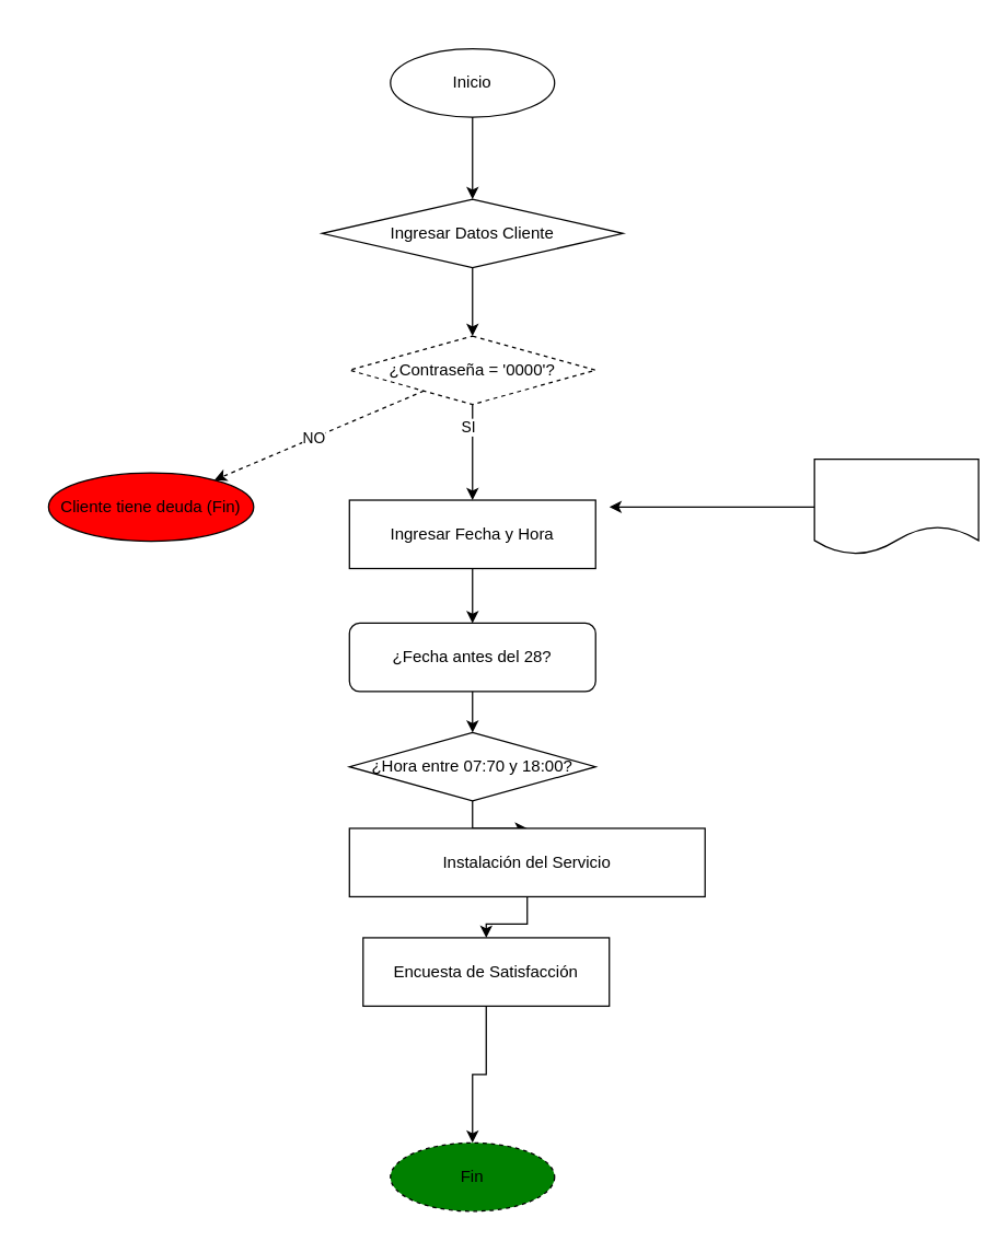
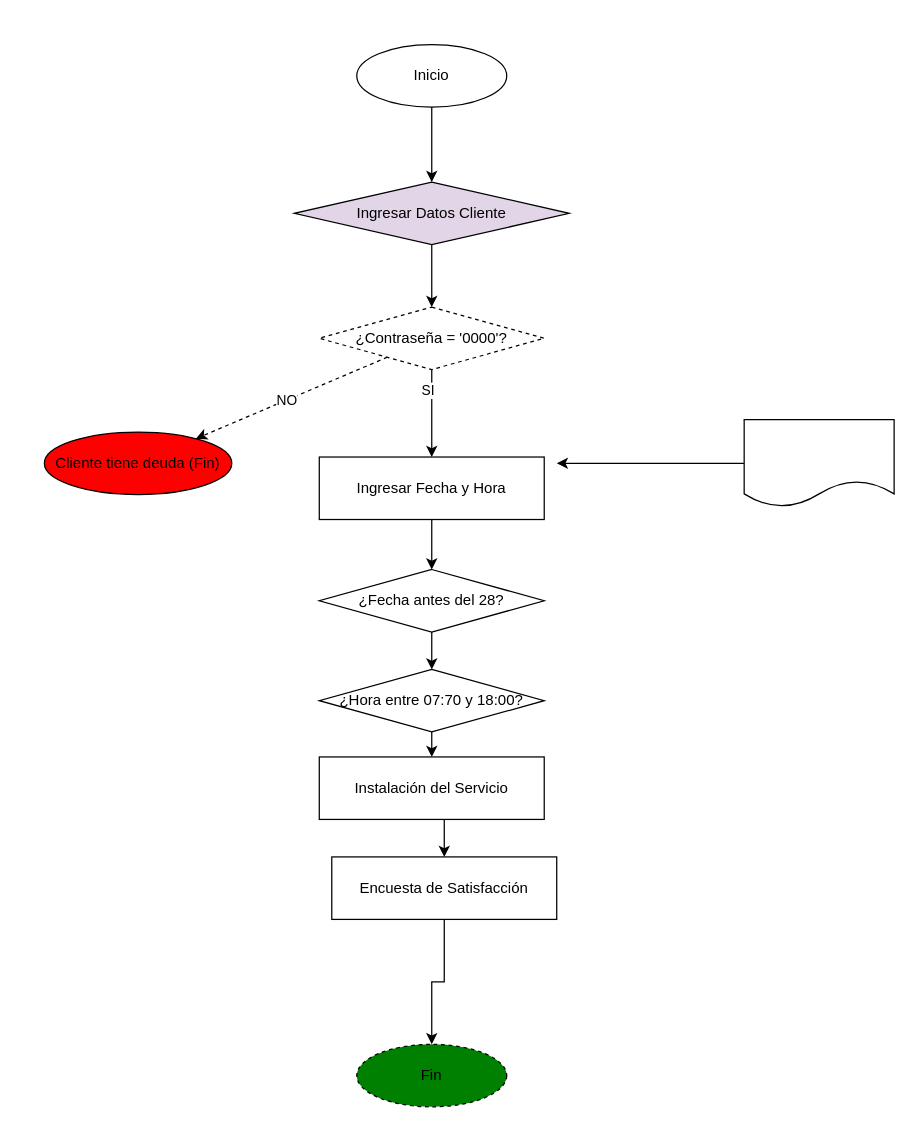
  <mxCell id="0" />
  <mxCell id="1" parent="0" />
  <mxCell id="2" style="edgeStyle=orthogonalEdgeStyle;rounded=0;orthogonalLoop=1;jettySize=auto;html=1;exitX=0.5;exitY=1;exitDx=0;exitDy=0;" parent="1" source="3" target="5" edge="1"><mxGeometry relative="1" as="geometry" /></mxCell>
  <mxCell id="3" value="Inicio" style="ellipse;whiteSpace=wrap;html=1;" parent="1" vertex="1"><mxGeometry x="270" y="20" width="120" height="50" as="geometry" /></mxCell>
  <mxCell id="4" style="edgeStyle=orthogonalEdgeStyle;rounded=0;orthogonalLoop=1;jettySize=auto;html=1;exitX=0.5;exitY=1;exitDx=0;exitDy=0;entryX=0.5;entryY=0;entryDx=0;entryDy=0;" parent="1" source="5" target="8" edge="1"><mxGeometry relative="1" as="geometry" /></mxCell>
- <mxCell id="5" value="Ingresar Datos Cliente" style="rhombus;whiteSpace=wrap;html=1;" parent="1" vertex="1"><mxGeometry x="220" y="130" width="220" height="50" as="geometry" /></mxCell>
+ <mxCell id="5" value="Ingresar Datos Cliente" style="rhombus;whiteSpace=wrap;html=1;fillColor=#e1d5e7;" parent="1" vertex="1"><mxGeometry x="220" y="130" width="220" height="50" as="geometry" /></mxCell>
  <mxCell id="6" style="edgeStyle=orthogonalEdgeStyle;rounded=0;orthogonalLoop=1;jettySize=auto;html=1;exitX=0.5;exitY=1;exitDx=0;exitDy=0;entryX=0.5;entryY=0;entryDx=0;entryDy=0;" parent="1" source="8" target="11" edge="1"><mxGeometry relative="1" as="geometry" /></mxCell>
  <mxCell id="7" value="SI" style="edgeLabel;html=1;align=center;verticalAlign=middle;resizable=0;points=[];" parent="6" vertex="1" connectable="0"><mxGeometry x="-0.533" y="-4" relative="1" as="geometry"><mxPoint as="offset" /></mxGeometry></mxCell>
  <mxCell id="8" value="¿Contraseña = '0000'?" style="rhombus;whiteSpace=wrap;html=1;dashed=1;" parent="1" vertex="1"><mxGeometry x="240" y="230" width="180" height="50" as="geometry" /></mxCell>
  <mxCell id="9" value="Cliente tiene deuda (Fin)" style="ellipse;whiteSpace=wrap;html=1;fillColor=red;" parent="1" vertex="1"><mxGeometry x="20" y="330" width="150" height="50" as="geometry" /></mxCell>
  <mxCell id="10" style="edgeStyle=orthogonalEdgeStyle;rounded=0;orthogonalLoop=1;jettySize=auto;html=1;exitX=0.5;exitY=1;exitDx=0;exitDy=0;entryX=0.5;entryY=0;entryDx=0;entryDy=0;" parent="1" source="11" target="13" edge="1"><mxGeometry relative="1" as="geometry" /></mxCell>
  <mxCell id="11" value="Ingresar Fecha y Hora" style="rectangle;whiteSpace=wrap;html=1;" parent="1" vertex="1"><mxGeometry x="240" y="350" width="180" height="50" as="geometry" /></mxCell>
  <mxCell id="12" style="edgeStyle=orthogonalEdgeStyle;rounded=0;orthogonalLoop=1;jettySize=auto;html=1;exitX=0.5;exitY=1;exitDx=0;exitDy=0;entryX=0.5;entryY=0;entryDx=0;entryDy=0;" parent="1" source="13" target="15" edge="1"><mxGeometry relative="1" as="geometry" /></mxCell>
- <mxCell id="13" value="¿Fecha antes del 28?" style="whiteSpace=wrap;html=1;rounded=1;" parent="1" vertex="1"><mxGeometry x="240" y="440" width="180" height="50" as="geometry" /></mxCell>
+ <mxCell id="13" value="¿Fecha antes del 28?" style="rhombus;whiteSpace=wrap;html=1;" parent="1" vertex="1"><mxGeometry x="240" y="440" width="180" height="50" as="geometry" /></mxCell>
  <mxCell id="14" style="edgeStyle=orthogonalEdgeStyle;rounded=0;orthogonalLoop=1;jettySize=auto;html=1;exitX=0.5;exitY=1;exitDx=0;exitDy=0;entryX=0.5;entryY=0;entryDx=0;entryDy=0;" parent="1" source="15" target="17" edge="1"><mxGeometry relative="1" as="geometry" /></mxCell>
  <mxCell id="15" value="¿Hora entre 07:70 y 18:00?" style="rhombus;whiteSpace=wrap;html=1;" parent="1" vertex="1"><mxGeometry x="240" y="520" width="180" height="50" as="geometry" /></mxCell>
  <mxCell id="16" style="edgeStyle=orthogonalEdgeStyle;rounded=0;orthogonalLoop=1;jettySize=auto;html=1;exitX=0.5;exitY=1;exitDx=0;exitDy=0;entryX=0.5;entryY=0;entryDx=0;entryDy=0;" parent="1" source="17" target="19" edge="1"><mxGeometry relative="1" as="geometry" /></mxCell>
- <mxCell id="17" value="Instalación del Servicio" style="rectangle;whiteSpace=wrap;html=1;" parent="1" vertex="1"><mxGeometry x="240" y="590" width="260" height="50" as="geometry" /></mxCell>
+ <mxCell id="17" value="Instalación del Servicio" style="rectangle;whiteSpace=wrap;html=1;" parent="1" vertex="1"><mxGeometry x="240" y="590" width="180" height="50" as="geometry" /></mxCell>
  <mxCell id="18" style="edgeStyle=orthogonalEdgeStyle;rounded=0;orthogonalLoop=1;jettySize=auto;html=1;exitX=0.5;exitY=1;exitDx=0;exitDy=0;entryX=0.5;entryY=0;entryDx=0;entryDy=0;" parent="1" source="19" target="20" edge="1"><mxGeometry relative="1" as="geometry" /></mxCell>
  <mxCell id="19" value="Encuesta de Satisfacción" style="rectangle;whiteSpace=wrap;html=1;" parent="1" vertex="1"><mxGeometry x="250" y="670" width="180" height="50" as="geometry" /></mxCell>
  <mxCell id="20" value="Fin" style="ellipse;whiteSpace=wrap;html=1;fillColor=green;dashed=1;" parent="1" vertex="1"><mxGeometry x="270" y="820" width="120" height="50" as="geometry" /></mxCell>
  <mxCell id="21" parent="1" source="3" target="5" edge="1" />
  <mxCell id="22" parent="1" source="5" target="8" edge="1" />
  <mxCell id="23" parent="1" source="8" target="9" edge="1" style="dashed=1;"><mxGeometry relative="1" as="geometry" /></mxCell>
  <mxCell id="24" value="NO" style="edgeLabel;html=1;align=center;verticalAlign=middle;resizable=0;points=[];" parent="23" vertex="1" connectable="0"><mxGeometry x="0.056" relative="1" as="geometry"><mxPoint as="offset" /></mxGeometry></mxCell>
  <mxCell id="25" parent="1" source="8" target="11" edge="1" />
  <mxCell id="26" parent="1" source="11" target="13" edge="1" />
  <mxCell id="27" parent="1" source="13" target="15" edge="1" />
  <mxCell id="28" parent="1" source="15" target="17" edge="1" />
  <mxCell id="29" parent="1" source="17" target="19" edge="1" />
  <mxCell id="30" parent="1" source="19" target="20" edge="1" />
  <mxCell id="31" style="edgeStyle=orthogonalEdgeStyle;rounded=0;orthogonalLoop=1;jettySize=auto;html=1;" parent="1" source="32" edge="1"><mxGeometry relative="1" as="geometry"><mxPoint x="430" y="355" as="targetPoint" /></mxGeometry></mxCell>
  <mxCell id="32" value="" style="shape=document;whiteSpace=wrap;html=1;boundedLbl=1;" parent="1" vertex="1"><mxGeometry x="580" y="320" width="120" height="70" as="geometry" /></mxCell>
